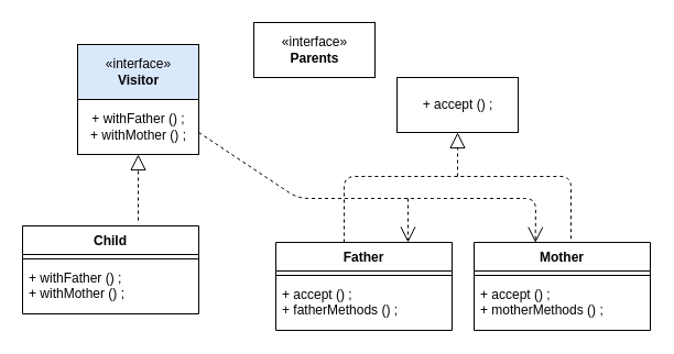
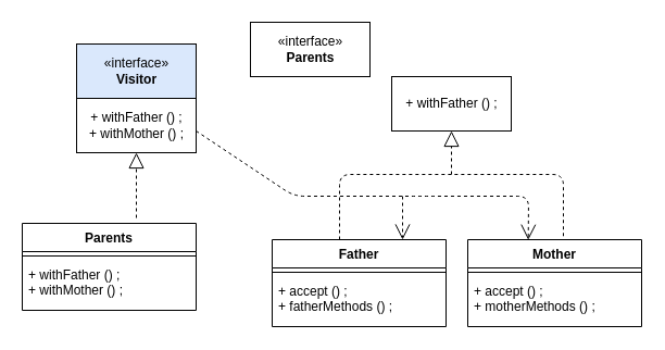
  <mxCell id="0" />
  <mxCell id="1" parent="0" />
- <mxCell id="2" value="+ accept () ;" style="html=1;" parent="1" vertex="1"><mxGeometry x="360" y="70" width="110" height="50" as="geometry" /></mxCell>
+ <mxCell id="2" value="+ withFather () ;" style="html=1;" parent="1" vertex="1"><mxGeometry x="360" y="70" width="110" height="50" as="geometry" /></mxCell>
  <mxCell id="3" value="«interface»&lt;br&gt;&lt;b&gt;Parents&lt;/b&gt;" style="html=1;" parent="1" vertex="1"><mxGeometry x="230" y="20" width="110" height="50" as="geometry" /></mxCell>
  <mxCell id="4" value="Father" style="swimlane;fontStyle=1;align=center;verticalAlign=top;childLayout=stackLayout;horizontal=1;startSize=26;horizontalStack=0;resizeParent=1;resizeParentMax=0;resizeLast=0;collapsible=1;marginBottom=0;" parent="1" vertex="1"><mxGeometry x="250" y="220" width="160" height="80" as="geometry" /></mxCell>
  <mxCell id="5" value="" style="line;strokeWidth=1;fillColor=none;align=left;verticalAlign=middle;spacingTop=-1;spacingLeft=3;spacingRight=3;rotatable=0;labelPosition=right;points=[];portConstraint=eastwest;" parent="4" vertex="1"><mxGeometry y="26" width="160" height="8" as="geometry" /></mxCell>
  <mxCell id="6" value="+ accept () ;&#10;+ fatherMethods () ;" style="text;strokeColor=none;fillColor=none;align=left;verticalAlign=top;spacingLeft=4;spacingRight=4;overflow=hidden;rotatable=0;points=[[0,0.5],[1,0.5]];portConstraint=eastwest;" parent="4" vertex="1"><mxGeometry y="34" width="160" height="46" as="geometry" /></mxCell>
  <mxCell id="7" value="Mother" style="swimlane;fontStyle=1;align=center;verticalAlign=top;childLayout=stackLayout;horizontal=1;startSize=26;horizontalStack=0;resizeParent=1;resizeParentMax=0;resizeLast=0;collapsible=1;marginBottom=0;" parent="1" vertex="1"><mxGeometry x="430" y="220" width="160" height="80" as="geometry" /></mxCell>
  <mxCell id="8" value="" style="line;strokeWidth=1;fillColor=none;align=left;verticalAlign=middle;spacingTop=-1;spacingLeft=3;spacingRight=3;rotatable=0;labelPosition=right;points=[];portConstraint=eastwest;" parent="7" vertex="1"><mxGeometry y="26" width="160" height="8" as="geometry" /></mxCell>
  <mxCell id="9" value="+ accept () ;&#10;+ motherMethods () ;" style="text;strokeColor=none;fillColor=none;align=left;verticalAlign=top;spacingLeft=4;spacingRight=4;overflow=hidden;rotatable=0;points=[[0,0.5],[1,0.5]];portConstraint=eastwest;" parent="7" vertex="1"><mxGeometry y="34" width="160" height="46" as="geometry" /></mxCell>
  <mxCell id="10" value="" style="endArrow=block;dashed=1;endFill=0;endSize=12;html=1;entryX=0.5;entryY=1;entryDx=0;entryDy=0;" parent="1" target="2" edge="1"><mxGeometry width="160" relative="1" as="geometry"><mxPoint x="415" y="160" as="sourcePoint" /><mxPoint x="450" y="140" as="targetPoint" /></mxGeometry></mxCell>
  <mxCell id="11" value="" style="endArrow=none;html=1;edgeStyle=orthogonalEdgeStyle;dashed=1;" parent="1" edge="1"><mxGeometry relative="1" as="geometry"><mxPoint x="312" y="220" as="sourcePoint" /><mxPoint x="518" y="220" as="targetPoint" /><Array as="points"><mxPoint x="312" y="160" /><mxPoint x="518" y="160" /></Array></mxGeometry></mxCell>
  <mxCell id="12" value="«interface»&lt;br&gt;&lt;b&gt;Visitor&lt;/b&gt;" style="html=1;fillColor=#dae8fc;" parent="1" vertex="1"><mxGeometry x="70" y="40" width="110" height="50" as="geometry" /></mxCell>
  <mxCell id="13" value="+ withFather () ;&lt;br&gt;+ withMother () ;" style="html=1;" parent="1" vertex="1"><mxGeometry x="70" y="90" width="110" height="50" as="geometry" /></mxCell>
- <mxCell id="14" value="Child" style="swimlane;fontStyle=1;align=center;verticalAlign=top;childLayout=stackLayout;horizontal=1;startSize=26;horizontalStack=0;resizeParent=1;resizeParentMax=0;resizeLast=0;collapsible=1;marginBottom=0;" parent="1" vertex="1"><mxGeometry x="20" y="205" width="160" height="80" as="geometry" /></mxCell>
+ <mxCell id="14" value="Parents" style="swimlane;fontStyle=1;align=center;verticalAlign=top;childLayout=stackLayout;horizontal=1;startSize=26;horizontalStack=0;resizeParent=1;resizeParentMax=0;resizeLast=0;collapsible=1;marginBottom=0;" parent="1" vertex="1"><mxGeometry x="20" y="205" width="160" height="80" as="geometry" /></mxCell>
  <mxCell id="15" value="" style="line;strokeWidth=1;fillColor=none;align=left;verticalAlign=middle;spacingTop=-1;spacingLeft=3;spacingRight=3;rotatable=0;labelPosition=right;points=[];portConstraint=eastwest;" parent="14" vertex="1"><mxGeometry y="26" width="160" height="8" as="geometry" /></mxCell>
  <mxCell id="16" value="+ withFather () ;&#10;+ withMother () ;" style="text;strokeColor=none;fillColor=none;align=left;verticalAlign=top;spacingLeft=4;spacingRight=4;overflow=hidden;rotatable=0;points=[[0,0.5],[1,0.5]];portConstraint=eastwest;" parent="14" vertex="1"><mxGeometry y="34" width="160" height="46" as="geometry" /></mxCell>
  <mxCell id="17" value="" style="endArrow=block;dashed=1;endFill=0;endSize=12;html=1;entryX=0.5;entryY=1;entryDx=0;entryDy=0;" parent="1" target="13" edge="1"><mxGeometry width="160" relative="1" as="geometry"><mxPoint x="125" y="200" as="sourcePoint" /><mxPoint x="180" y="170" as="targetPoint" /></mxGeometry></mxCell>
  <mxCell id="18" value="" style="endArrow=open;endFill=1;endSize=12;html=1;dashed=1;entryX=0.348;entryY=0.003;entryDx=0;entryDy=0;entryPerimeter=0;" parent="1" target="7" edge="1"><mxGeometry width="160" relative="1" as="geometry"><mxPoint x="180" y="120" as="sourcePoint" /><mxPoint x="510" y="200" as="targetPoint" /><Array as="points"><mxPoint x="270" y="180" /><mxPoint x="390" y="180" /><mxPoint x="486" y="180" /></Array></mxGeometry></mxCell>
  <mxCell id="19" value="" style="endArrow=open;endFill=1;endSize=12;html=1;dashed=1;entryX=0.75;entryY=0;entryDx=0;entryDy=0;" parent="1" target="4" edge="1"><mxGeometry width="160" relative="1" as="geometry"><mxPoint x="370" y="180" as="sourcePoint" /><mxPoint x="410" y="130" as="targetPoint" /></mxGeometry></mxCell>
